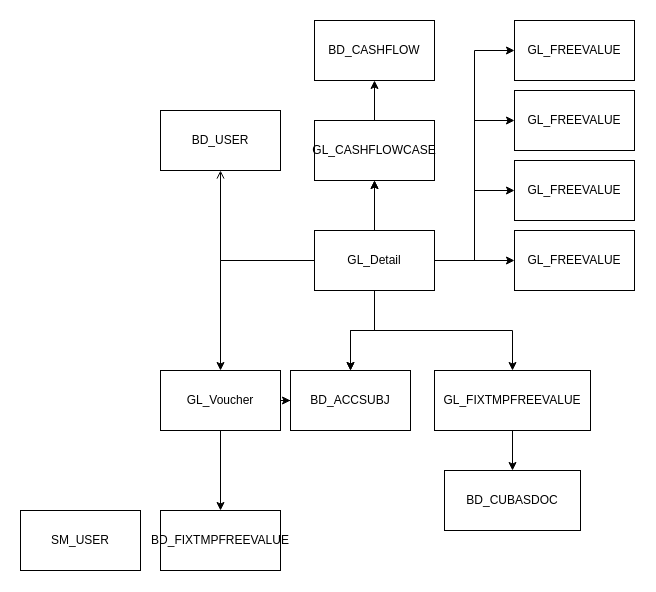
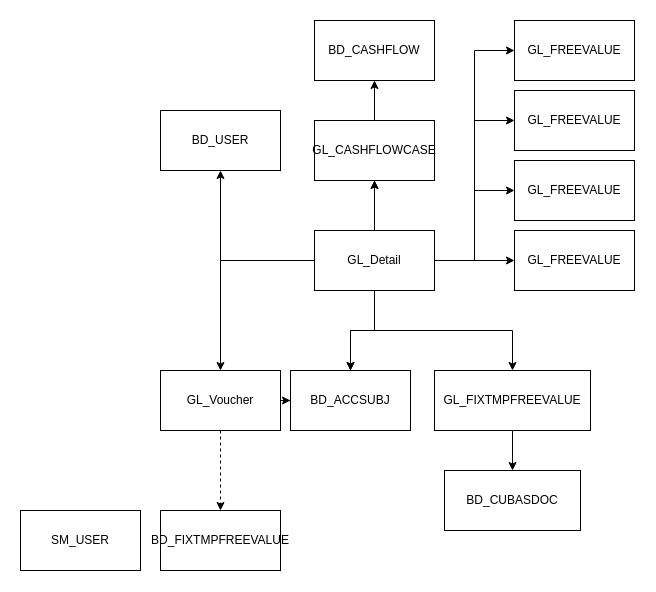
  <mxCell id="0" />
  <mxCell id="1" parent="0" />
  <mxCell id="2" value="" style="edgeStyle=orthogonalEdgeStyle;rounded=0;orthogonalLoop=1;jettySize=auto;html=1;" edge="1" parent="1" source="13" target="16"><mxGeometry relative="1" as="geometry" /></mxCell>
  <mxCell id="3" value="" style="edgeStyle=orthogonalEdgeStyle;rounded=0;orthogonalLoop=1;jettySize=auto;html=1;" edge="1" parent="1" source="13" target="17"><mxGeometry relative="1" as="geometry" /></mxCell>
  <mxCell id="4" value="" style="edgeStyle=orthogonalEdgeStyle;rounded=0;orthogonalLoop=1;jettySize=auto;html=1;" edge="1" parent="1" source="13" target="17"><mxGeometry relative="1" as="geometry" /></mxCell>
  <mxCell id="5" value="" style="edgeStyle=orthogonalEdgeStyle;rounded=0;orthogonalLoop=1;jettySize=auto;html=1;" edge="1" parent="1" source="13" target="19"><mxGeometry relative="1" as="geometry" /></mxCell>
  <mxCell id="6" value="" style="edgeStyle=orthogonalEdgeStyle;rounded=0;orthogonalLoop=1;jettySize=auto;html=1;" edge="1" parent="1" source="13" target="21"><mxGeometry relative="1" as="geometry" /></mxCell>
  <mxCell id="7" style="edgeStyle=orthogonalEdgeStyle;rounded=0;orthogonalLoop=1;jettySize=auto;html=1;entryX=0;entryY=0.5;entryDx=0;entryDy=0;" edge="1" parent="1" source="13" target="22"><mxGeometry relative="1" as="geometry" /></mxCell>
  <mxCell id="8" style="edgeStyle=orthogonalEdgeStyle;rounded=0;orthogonalLoop=1;jettySize=auto;html=1;entryX=0;entryY=0.5;entryDx=0;entryDy=0;" edge="1" parent="1" source="13" target="24"><mxGeometry relative="1" as="geometry" /></mxCell>
  <mxCell id="9" style="edgeStyle=orthogonalEdgeStyle;rounded=0;orthogonalLoop=1;jettySize=auto;html=1;entryX=0;entryY=0.5;entryDx=0;entryDy=0;" edge="1" parent="1" source="13" target="23"><mxGeometry relative="1" as="geometry" /></mxCell>
  <mxCell id="10" value="" style="edgeStyle=orthogonalEdgeStyle;rounded=0;orthogonalLoop=1;jettySize=auto;html=1;" edge="1" parent="1" source="13" target="27"><mxGeometry relative="1" as="geometry" /></mxCell>
  <mxCell id="11" value="" style="edgeStyle=orthogonalEdgeStyle;rounded=0;orthogonalLoop=1;jettySize=auto;html=1;" edge="1" parent="1" source="13" target="27"><mxGeometry relative="1" as="geometry" /></mxCell>
- <mxCell id="12" style="edgeStyle=orthogonalEdgeStyle;rounded=0;orthogonalLoop=1;jettySize=auto;html=1;entryX=0.5;entryY=1;entryDx=0;entryDy=0;endArrow=open;" edge="1" parent="1" source="13" target="30"><mxGeometry relative="1" as="geometry" /></mxCell>
+ <mxCell id="12" style="edgeStyle=orthogonalEdgeStyle;rounded=0;orthogonalLoop=1;jettySize=auto;html=1;entryX=0.5;entryY=1;entryDx=0;entryDy=0;" edge="1" parent="1" source="13" target="30"><mxGeometry relative="1" as="geometry" /></mxCell>
  <mxCell id="13" value="&lt;font style=&quot;vertical-align: inherit&quot;&gt;&lt;font style=&quot;vertical-align: inherit&quot;&gt;GL_Detail&lt;/font&gt;&lt;/font&gt;" style="rounded=0;whiteSpace=wrap;html=1;" vertex="1" parent="1"><mxGeometry x="314" y="230" width="120" height="60" as="geometry" /></mxCell>
- <mxCell id="14" value="" style="edgeStyle=orthogonalEdgeStyle;rounded=0;orthogonalLoop=1;jettySize=auto;html=1;" edge="1" parent="1" source="16" target="25"><mxGeometry relative="1" as="geometry" /></mxCell>
+ <mxCell id="14" value="" style="edgeStyle=orthogonalEdgeStyle;rounded=0;orthogonalLoop=1;jettySize=auto;html=1;dashed=1;" edge="1" parent="1" source="16" target="25"><mxGeometry relative="1" as="geometry" /></mxCell>
  <mxCell id="15" value="" style="edgeStyle=orthogonalEdgeStyle;rounded=0;orthogonalLoop=1;jettySize=auto;html=1;" edge="1" parent="1" source="16" target="17"><mxGeometry relative="1" as="geometry" /></mxCell>
  <mxCell id="16" value="&lt;font style=&quot;vertical-align: inherit&quot;&gt;&lt;font style=&quot;vertical-align: inherit&quot;&gt;&lt;font style=&quot;vertical-align: inherit&quot;&gt;&lt;font style=&quot;vertical-align: inherit&quot;&gt;GL_Voucher&lt;/font&gt;&lt;/font&gt;&lt;/font&gt;&lt;/font&gt;" style="rounded=0;whiteSpace=wrap;html=1;" vertex="1" parent="1"><mxGeometry x="160" y="370" width="120" height="60" as="geometry" /></mxCell>
  <mxCell id="17" value="&lt;font style=&quot;vertical-align: inherit&quot;&gt;&lt;font style=&quot;vertical-align: inherit&quot;&gt;&lt;font style=&quot;vertical-align: inherit&quot;&gt;&lt;font style=&quot;vertical-align: inherit&quot;&gt;BD_ACCSUBJ&lt;/font&gt;&lt;/font&gt;&lt;/font&gt;&lt;/font&gt;" style="rounded=0;whiteSpace=wrap;html=1;" vertex="1" parent="1"><mxGeometry x="290" y="370" width="120" height="60" as="geometry" /></mxCell>
  <mxCell id="18" value="" style="edgeStyle=orthogonalEdgeStyle;rounded=0;orthogonalLoop=1;jettySize=auto;html=1;" edge="1" parent="1" source="19" target="20"><mxGeometry relative="1" as="geometry" /></mxCell>
  <mxCell id="19" value="&lt;font style=&quot;vertical-align: inherit&quot;&gt;&lt;font style=&quot;vertical-align: inherit&quot;&gt;&lt;font style=&quot;vertical-align: inherit&quot;&gt;&lt;font style=&quot;vertical-align: inherit&quot;&gt;GL_FIXTMPFREEVALUE&lt;/font&gt;&lt;/font&gt;&lt;/font&gt;&lt;/font&gt;" style="rounded=0;whiteSpace=wrap;html=1;" vertex="1" parent="1"><mxGeometry x="434" y="370" width="156" height="60" as="geometry" /></mxCell>
  <mxCell id="20" value="&lt;font style=&quot;vertical-align: inherit&quot;&gt;&lt;font style=&quot;vertical-align: inherit&quot;&gt;&lt;font style=&quot;vertical-align: inherit&quot;&gt;&lt;font style=&quot;vertical-align: inherit&quot;&gt;&lt;font style=&quot;vertical-align: inherit&quot;&gt;&lt;font style=&quot;vertical-align: inherit&quot;&gt;BD_CUBASDOC&lt;/font&gt;&lt;/font&gt;&lt;/font&gt;&lt;/font&gt;&lt;/font&gt;&lt;/font&gt;" style="rounded=0;whiteSpace=wrap;html=1;" vertex="1" parent="1"><mxGeometry x="444" y="470" width="136" height="60" as="geometry" /></mxCell>
  <mxCell id="21" value="&lt;font style=&quot;vertical-align: inherit&quot;&gt;&lt;font style=&quot;vertical-align: inherit&quot;&gt;&lt;font style=&quot;vertical-align: inherit&quot;&gt;&lt;font style=&quot;vertical-align: inherit&quot;&gt;GL_FREEVALUE&lt;/font&gt;&lt;/font&gt;&lt;/font&gt;&lt;/font&gt;" style="rounded=0;whiteSpace=wrap;html=1;" vertex="1" parent="1"><mxGeometry x="514" y="230" width="120" height="60" as="geometry" /></mxCell>
  <mxCell id="22" value="&lt;font style=&quot;vertical-align: inherit&quot;&gt;&lt;font style=&quot;vertical-align: inherit&quot;&gt;&lt;font style=&quot;vertical-align: inherit&quot;&gt;&lt;font style=&quot;vertical-align: inherit&quot;&gt;GL_FREEVALUE&lt;/font&gt;&lt;/font&gt;&lt;/font&gt;&lt;/font&gt;" style="rounded=0;whiteSpace=wrap;html=1;" vertex="1" parent="1"><mxGeometry x="514" y="160" width="120" height="60" as="geometry" /></mxCell>
  <mxCell id="23" value="&lt;font style=&quot;vertical-align: inherit&quot;&gt;&lt;font style=&quot;vertical-align: inherit&quot;&gt;&lt;font style=&quot;vertical-align: inherit&quot;&gt;&lt;font style=&quot;vertical-align: inherit&quot;&gt;GL_FREEVALUE&lt;/font&gt;&lt;/font&gt;&lt;/font&gt;&lt;/font&gt;" style="rounded=0;whiteSpace=wrap;html=1;" vertex="1" parent="1"><mxGeometry x="514" y="20" width="120" height="60" as="geometry" /></mxCell>
  <mxCell id="24" value="&lt;font style=&quot;vertical-align: inherit&quot;&gt;&lt;font style=&quot;vertical-align: inherit&quot;&gt;&lt;font style=&quot;vertical-align: inherit&quot;&gt;&lt;font style=&quot;vertical-align: inherit&quot;&gt;GL_FREEVALUE&lt;/font&gt;&lt;/font&gt;&lt;/font&gt;&lt;/font&gt;" style="rounded=0;whiteSpace=wrap;html=1;" vertex="1" parent="1"><mxGeometry x="514" y="90" width="120" height="60" as="geometry" /></mxCell>
  <mxCell id="25" value="&lt;font style=&quot;vertical-align: inherit&quot;&gt;&lt;font style=&quot;vertical-align: inherit&quot;&gt;&lt;font style=&quot;vertical-align: inherit&quot;&gt;&lt;font style=&quot;vertical-align: inherit&quot;&gt;&lt;font style=&quot;vertical-align: inherit&quot;&gt;&lt;font style=&quot;vertical-align: inherit&quot;&gt;BD_FIXTMPFREEVALUE&lt;/font&gt;&lt;/font&gt;&lt;/font&gt;&lt;/font&gt;&lt;/font&gt;&lt;/font&gt;" style="rounded=0;whiteSpace=wrap;html=1;" vertex="1" parent="1"><mxGeometry x="160" y="510" width="120" height="60" as="geometry" /></mxCell>
  <mxCell id="26" value="" style="edgeStyle=orthogonalEdgeStyle;rounded=0;orthogonalLoop=1;jettySize=auto;html=1;" edge="1" parent="1" source="27" target="28"><mxGeometry relative="1" as="geometry" /></mxCell>
  <mxCell id="27" value="&lt;font style=&quot;vertical-align: inherit&quot;&gt;&lt;font style=&quot;vertical-align: inherit&quot;&gt;&lt;font style=&quot;vertical-align: inherit&quot;&gt;&lt;font style=&quot;vertical-align: inherit&quot;&gt;GL_CASHFLOWCASE&lt;/font&gt;&lt;/font&gt;&lt;/font&gt;&lt;/font&gt;" style="rounded=0;whiteSpace=wrap;html=1;" vertex="1" parent="1"><mxGeometry x="314" y="120" width="120" height="60" as="geometry" /></mxCell>
  <mxCell id="28" value="&lt;font style=&quot;vertical-align: inherit&quot;&gt;&lt;font style=&quot;vertical-align: inherit&quot;&gt;&lt;font style=&quot;vertical-align: inherit&quot;&gt;&lt;font style=&quot;vertical-align: inherit&quot;&gt;&lt;font style=&quot;vertical-align: inherit&quot;&gt;&lt;font style=&quot;vertical-align: inherit&quot;&gt;BD_CASHFLOW&lt;/font&gt;&lt;/font&gt;&lt;/font&gt;&lt;/font&gt;&lt;/font&gt;&lt;/font&gt;" style="rounded=0;whiteSpace=wrap;html=1;" vertex="1" parent="1"><mxGeometry x="314" y="20" width="120" height="60" as="geometry" /></mxCell>
  <mxCell id="29" value="&lt;font style=&quot;vertical-align: inherit&quot;&gt;&lt;font style=&quot;vertical-align: inherit&quot;&gt;&lt;font style=&quot;vertical-align: inherit&quot;&gt;&lt;font style=&quot;vertical-align: inherit&quot;&gt;&lt;font style=&quot;vertical-align: inherit&quot;&gt;&lt;font style=&quot;vertical-align: inherit&quot;&gt;SM_USER&lt;/font&gt;&lt;/font&gt;&lt;/font&gt;&lt;/font&gt;&lt;/font&gt;&lt;/font&gt;" style="rounded=0;whiteSpace=wrap;html=1;" vertex="1" parent="1"><mxGeometry x="20" y="510" width="120" height="60" as="geometry" /></mxCell>
  <mxCell id="30" value="BD_USER" style="rounded=0;whiteSpace=wrap;html=1;" vertex="1" parent="1"><mxGeometry x="160" y="110" width="120" height="60" as="geometry" /></mxCell>
